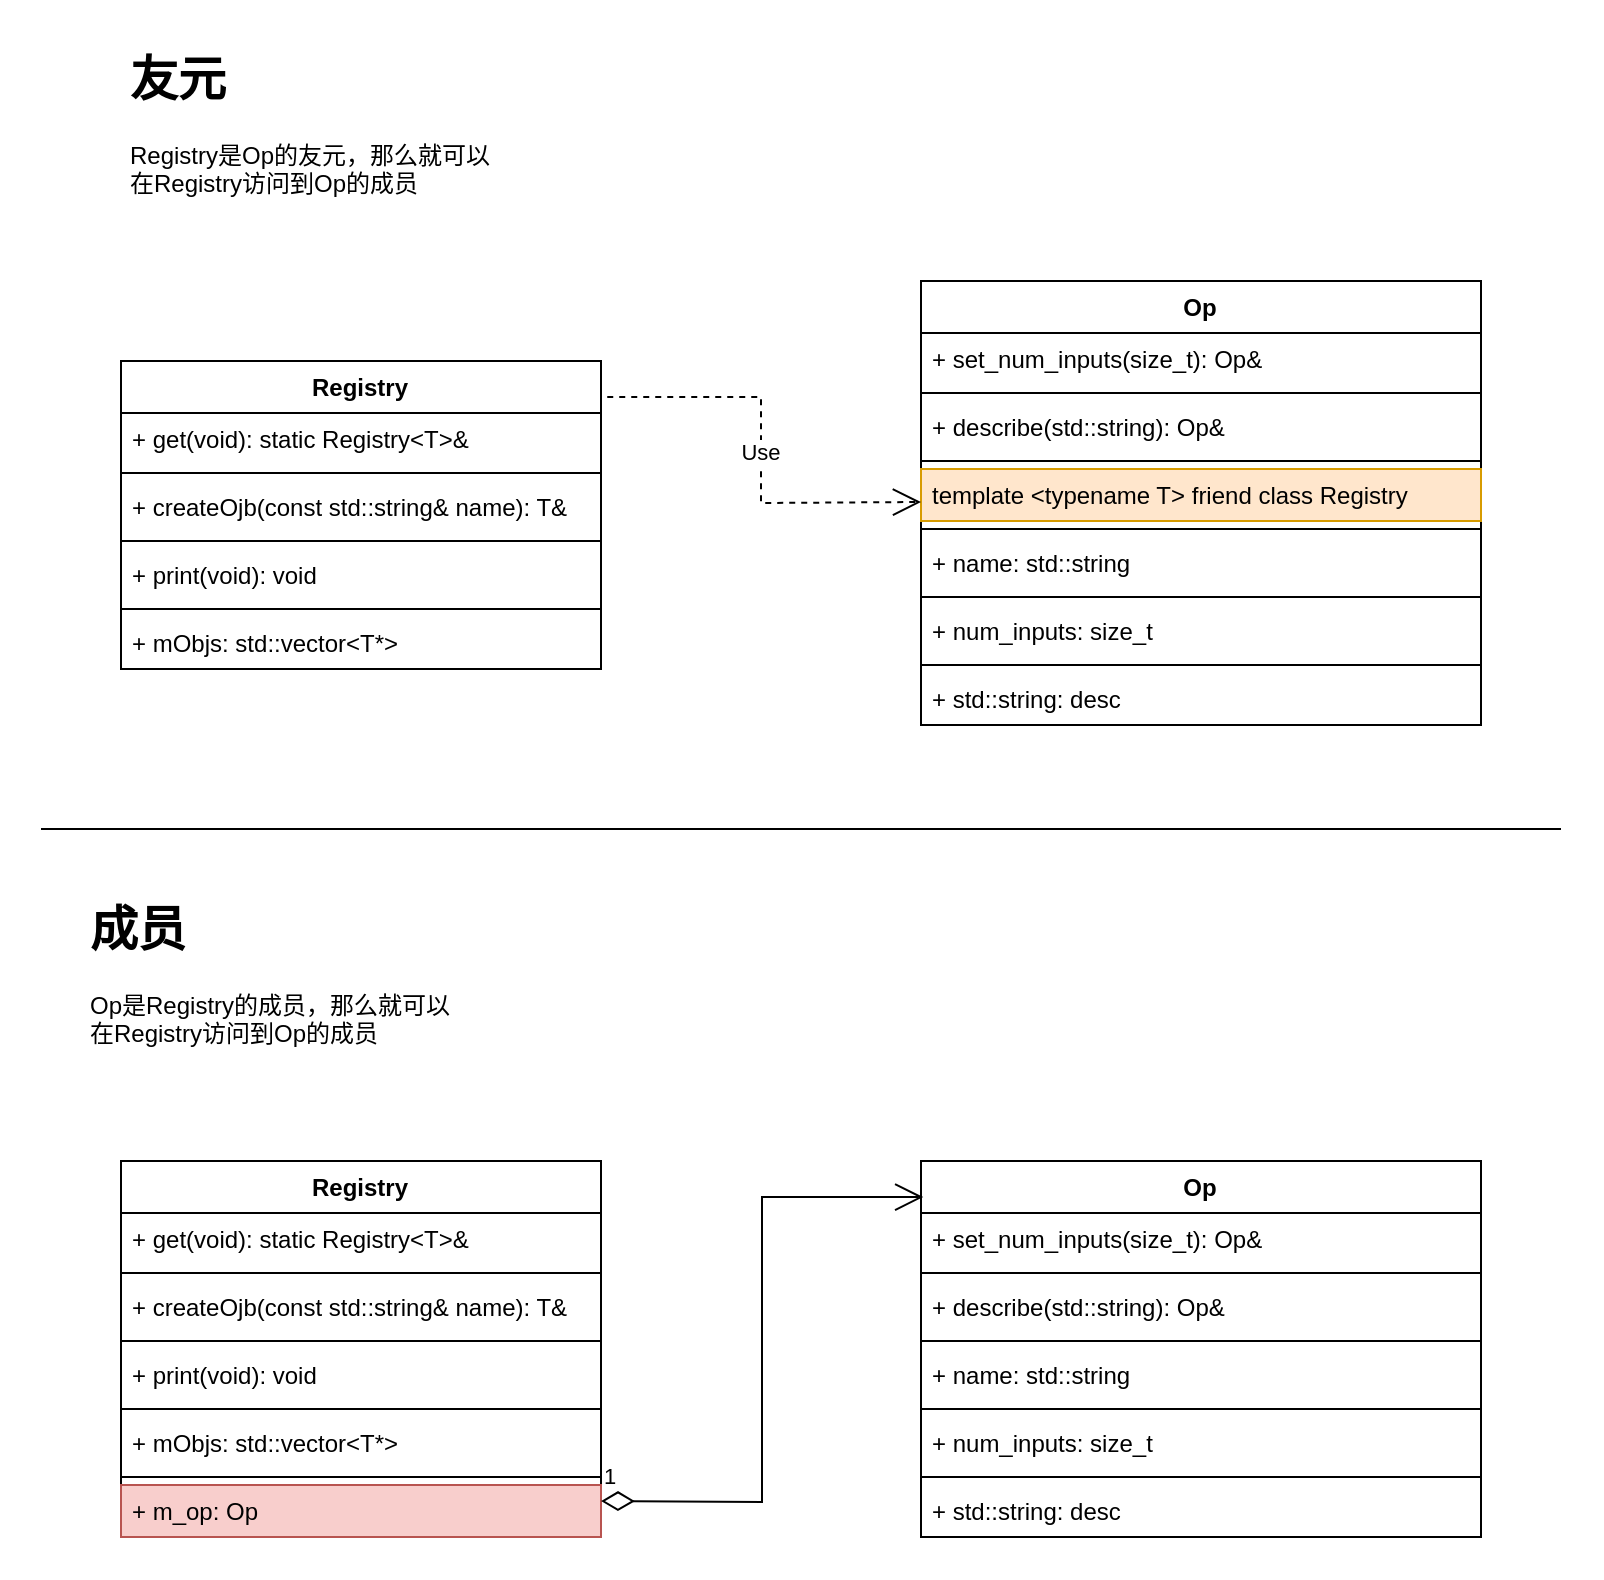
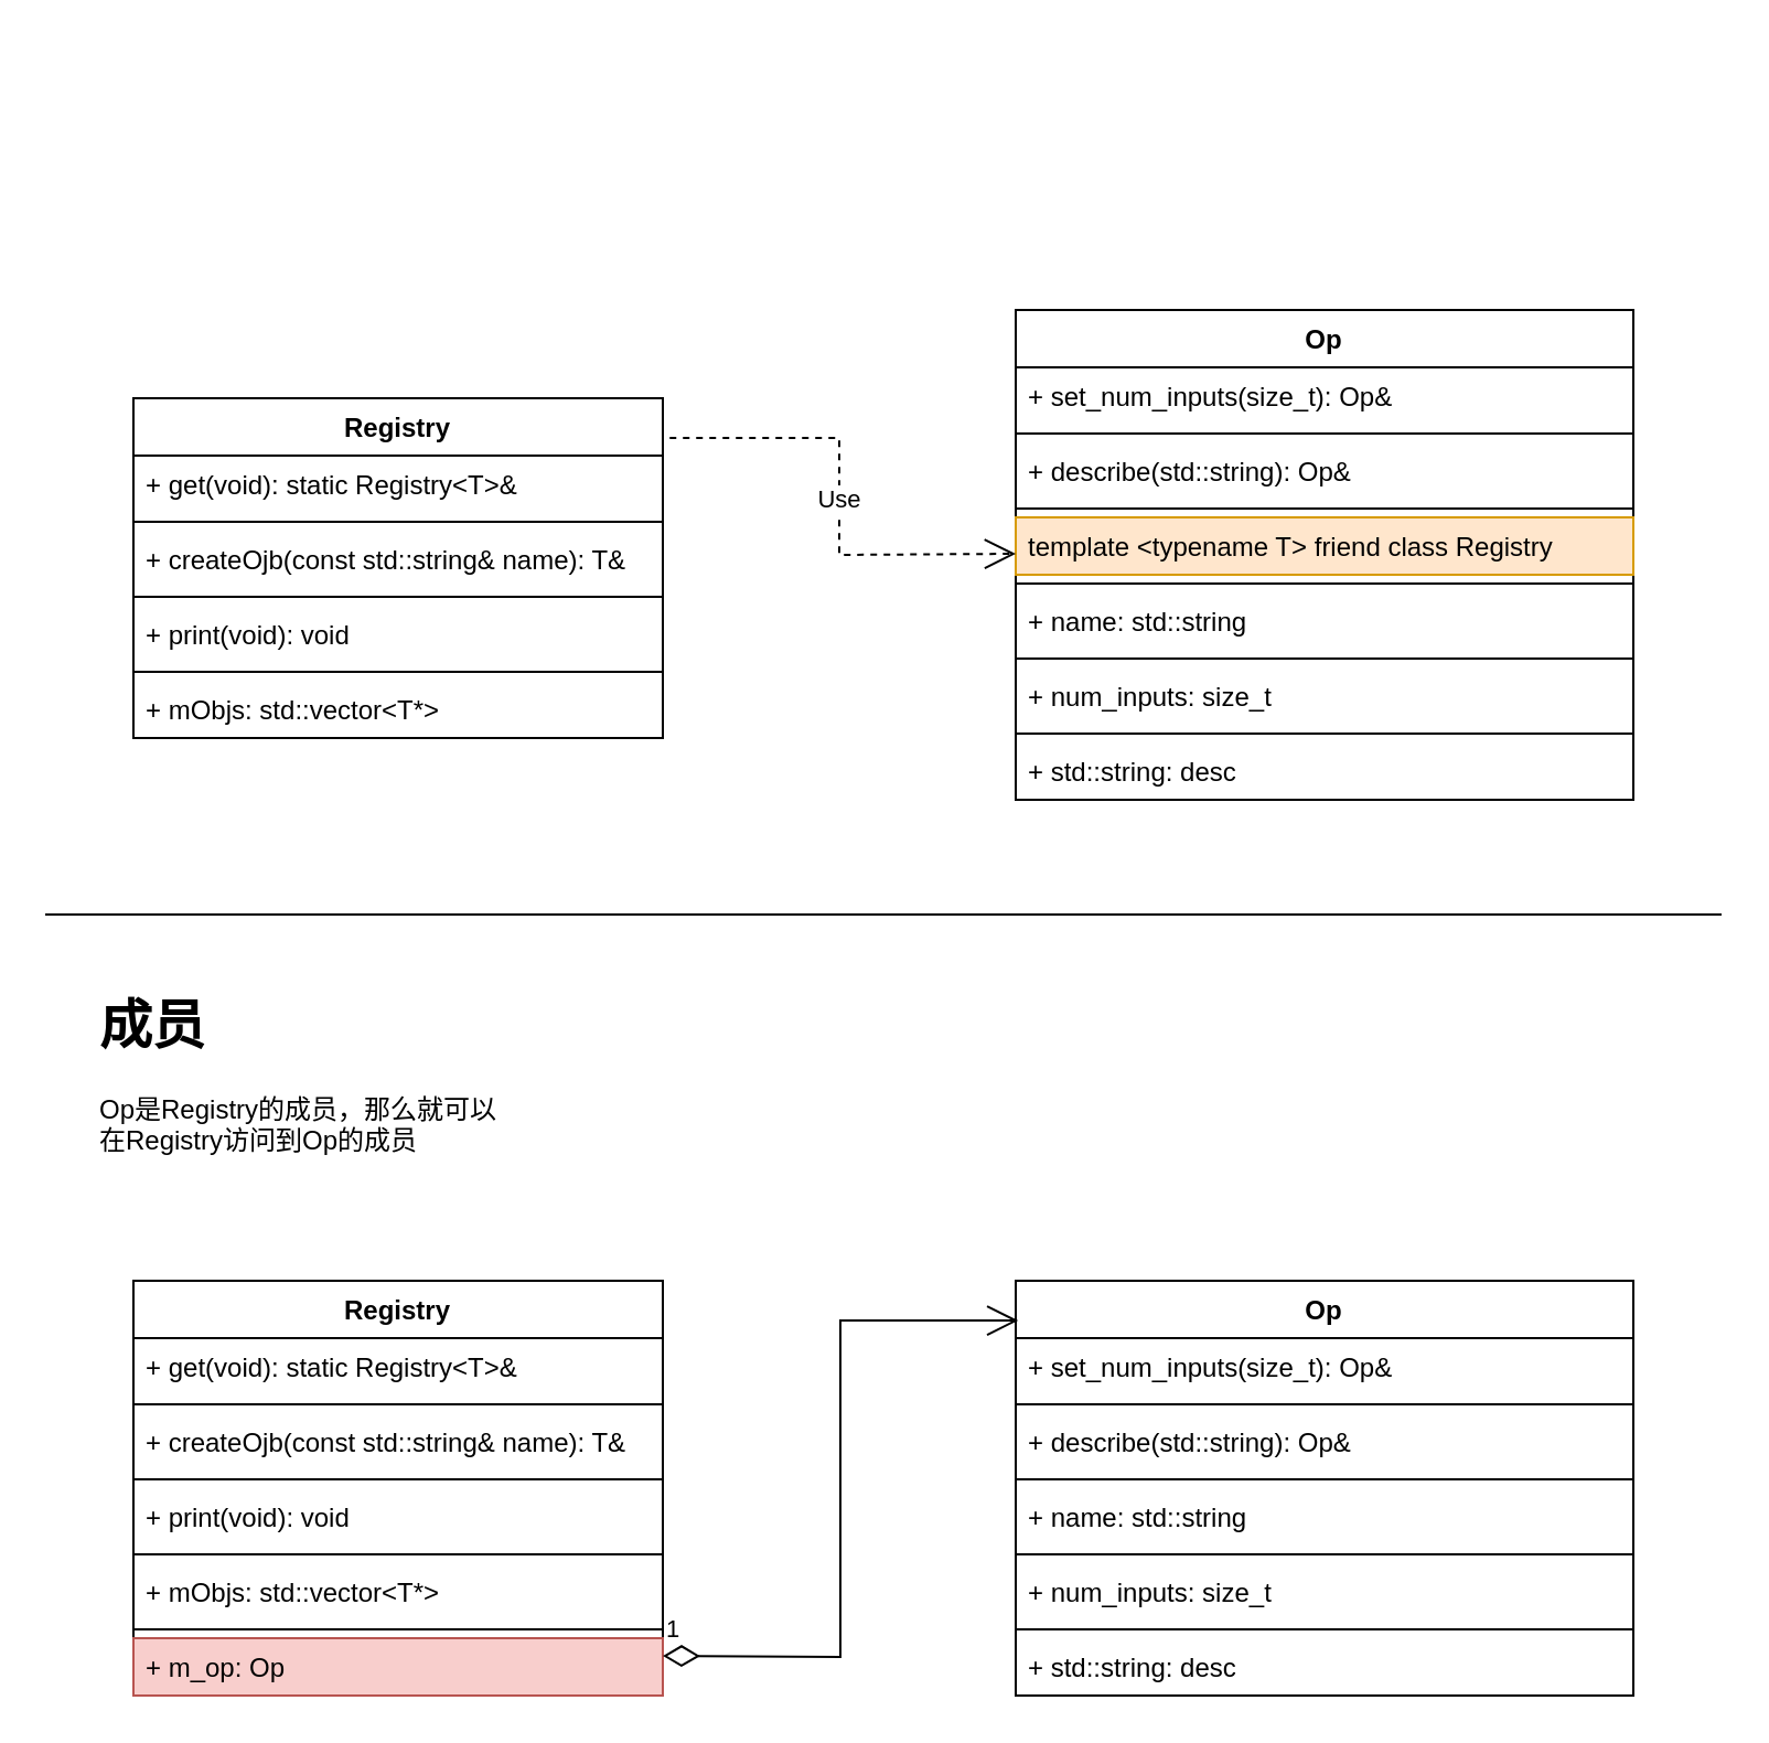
  <mxCell id="0" />
  <mxCell id="1" parent="0" />
  <mxCell id="2" value="Registry" style="swimlane;fontStyle=1;align=center;verticalAlign=top;childLayout=stackLayout;horizontal=1;startSize=26;horizontalStack=0;resizeParent=1;resizeParentMax=0;resizeLast=0;collapsible=1;marginBottom=0;" vertex="1" parent="1"><mxGeometry x="60" y="180" width="240" height="154" as="geometry" /></mxCell>
  <mxCell id="3" value="+ get(void): static Registry&lt;T&gt;&amp;" style="text;strokeColor=none;fillColor=none;align=left;verticalAlign=top;spacingLeft=4;spacingRight=4;overflow=hidden;rotatable=0;points=[[0,0.5],[1,0.5]];portConstraint=eastwest;" vertex="1" parent="2"><mxGeometry y="26" width="240" height="26" as="geometry" /></mxCell>
  <mxCell id="4" value="" style="line;strokeWidth=1;fillColor=none;align=left;verticalAlign=middle;spacingTop=-1;spacingLeft=3;spacingRight=3;rotatable=0;labelPosition=right;points=[];portConstraint=eastwest;" vertex="1" parent="2"><mxGeometry y="52" width="240" height="8" as="geometry" /></mxCell>
  <mxCell id="5" value="+ createOjb(const std::string&amp; name): T&amp;" style="text;strokeColor=none;fillColor=none;align=left;verticalAlign=top;spacingLeft=4;spacingRight=4;overflow=hidden;rotatable=0;points=[[0,0.5],[1,0.5]];portConstraint=eastwest;" vertex="1" parent="2"><mxGeometry y="60" width="240" height="26" as="geometry" /></mxCell>
  <mxCell id="6" value="" style="line;strokeWidth=1;fillColor=none;align=left;verticalAlign=middle;spacingTop=-1;spacingLeft=3;spacingRight=3;rotatable=0;labelPosition=right;points=[];portConstraint=eastwest;" vertex="1" parent="2"><mxGeometry y="86" width="240" height="8" as="geometry" /></mxCell>
  <mxCell id="7" value="+ print(void): void" style="text;strokeColor=none;fillColor=none;align=left;verticalAlign=top;spacingLeft=4;spacingRight=4;overflow=hidden;rotatable=0;points=[[0,0.5],[1,0.5]];portConstraint=eastwest;" vertex="1" parent="2"><mxGeometry y="94" width="240" height="26" as="geometry" /></mxCell>
  <mxCell id="8" value="" style="line;strokeWidth=1;fillColor=none;align=left;verticalAlign=middle;spacingTop=-1;spacingLeft=3;spacingRight=3;rotatable=0;labelPosition=right;points=[];portConstraint=eastwest;" vertex="1" parent="2"><mxGeometry y="120" width="240" height="8" as="geometry" /></mxCell>
  <mxCell id="9" value="+ mObjs: std::vector&lt;T*&gt;" style="text;strokeColor=none;fillColor=none;align=left;verticalAlign=top;spacingLeft=4;spacingRight=4;overflow=hidden;rotatable=0;points=[[0,0.5],[1,0.5]];portConstraint=eastwest;" vertex="1" parent="2"><mxGeometry y="128" width="240" height="26" as="geometry" /></mxCell>
  <mxCell id="10" value="Op" style="swimlane;fontStyle=1;align=center;verticalAlign=top;childLayout=stackLayout;horizontal=1;startSize=26;horizontalStack=0;resizeParent=1;resizeParentMax=0;resizeLast=0;collapsible=1;marginBottom=0;" vertex="1" parent="1"><mxGeometry x="460" y="140" width="280" height="222" as="geometry" /></mxCell>
  <mxCell id="11" value="+ set_num_inputs(size_t): Op&amp;" style="text;strokeColor=none;fillColor=none;align=left;verticalAlign=top;spacingLeft=4;spacingRight=4;overflow=hidden;rotatable=0;points=[[0,0.5],[1,0.5]];portConstraint=eastwest;" vertex="1" parent="10"><mxGeometry y="26" width="280" height="26" as="geometry" /></mxCell>
  <mxCell id="12" value="" style="line;strokeWidth=1;fillColor=none;align=left;verticalAlign=middle;spacingTop=-1;spacingLeft=3;spacingRight=3;rotatable=0;labelPosition=right;points=[];portConstraint=eastwest;" vertex="1" parent="10"><mxGeometry y="52" width="280" height="8" as="geometry" /></mxCell>
  <mxCell id="13" value="+ describe(std::string): Op&amp;" style="text;strokeColor=none;fillColor=none;align=left;verticalAlign=top;spacingLeft=4;spacingRight=4;overflow=hidden;rotatable=0;points=[[0,0.5],[1,0.5]];portConstraint=eastwest;" vertex="1" parent="10"><mxGeometry y="60" width="280" height="26" as="geometry" /></mxCell>
  <mxCell id="14" value="" style="line;strokeWidth=1;fillColor=none;align=left;verticalAlign=middle;spacingTop=-1;spacingLeft=3;spacingRight=3;rotatable=0;labelPosition=right;points=[];portConstraint=eastwest;" vertex="1" parent="10"><mxGeometry y="86" width="280" height="8" as="geometry" /></mxCell>
  <mxCell id="15" value="template &lt;typename T&gt; friend class Registry" style="text;strokeColor=#d79b00;fillColor=#ffe6cc;align=left;verticalAlign=top;spacingLeft=4;spacingRight=4;overflow=hidden;rotatable=0;points=[[0,0.5],[1,0.5]];portConstraint=eastwest;" vertex="1" parent="10"><mxGeometry y="94" width="280" height="26" as="geometry" /></mxCell>
  <mxCell id="16" value="" style="line;strokeWidth=1;fillColor=none;align=left;verticalAlign=middle;spacingTop=-1;spacingLeft=3;spacingRight=3;rotatable=0;labelPosition=right;points=[];portConstraint=eastwest;" vertex="1" parent="10"><mxGeometry y="120" width="280" height="8" as="geometry" /></mxCell>
  <mxCell id="17" value="+ name: std::string" style="text;strokeColor=none;fillColor=none;align=left;verticalAlign=top;spacingLeft=4;spacingRight=4;overflow=hidden;rotatable=0;points=[[0,0.5],[1,0.5]];portConstraint=eastwest;" vertex="1" parent="10"><mxGeometry y="128" width="280" height="26" as="geometry" /></mxCell>
  <mxCell id="18" value="" style="line;strokeWidth=1;fillColor=none;align=left;verticalAlign=middle;spacingTop=-1;spacingLeft=3;spacingRight=3;rotatable=0;labelPosition=right;points=[];portConstraint=eastwest;" vertex="1" parent="10"><mxGeometry y="154" width="280" height="8" as="geometry" /></mxCell>
  <mxCell id="19" value="+ num_inputs: size_t" style="text;strokeColor=none;fillColor=none;align=left;verticalAlign=top;spacingLeft=4;spacingRight=4;overflow=hidden;rotatable=0;points=[[0,0.5],[1,0.5]];portConstraint=eastwest;" vertex="1" parent="10"><mxGeometry y="162" width="280" height="26" as="geometry" /></mxCell>
  <mxCell id="20" value="" style="line;strokeWidth=1;fillColor=none;align=left;verticalAlign=middle;spacingTop=-1;spacingLeft=3;spacingRight=3;rotatable=0;labelPosition=right;points=[];portConstraint=eastwest;" vertex="1" parent="10"><mxGeometry y="188" width="280" height="8" as="geometry" /></mxCell>
  <mxCell id="21" value="+ std::string: desc" style="text;strokeColor=none;fillColor=none;align=left;verticalAlign=top;spacingLeft=4;spacingRight=4;overflow=hidden;rotatable=0;points=[[0,0.5],[1,0.5]];portConstraint=eastwest;" vertex="1" parent="10"><mxGeometry y="196" width="280" height="26" as="geometry" /></mxCell>
  <mxCell id="22" value="Use" style="endArrow=open;endSize=12;dashed=1;html=1;rounded=0;exitX=1.013;exitY=0.117;exitDx=0;exitDy=0;exitPerimeter=0;" edge="1" parent="1" source="2"><mxGeometry width="160" relative="1" as="geometry"><mxPoint x="340" y="251" as="sourcePoint" /><mxPoint x="460" y="250.5" as="targetPoint" /><Array as="points"><mxPoint x="380" y="198" /><mxPoint x="380" y="251" /></Array></mxGeometry></mxCell>
- <mxCell id="23" value="&lt;h1&gt;友元&lt;/h1&gt;&lt;p&gt;Registry是Op的友元，那么就可以在Registry访问到Op的成员&lt;/p&gt;" style="text;html=1;strokeColor=none;fillColor=none;spacing=5;spacingTop=-20;whiteSpace=wrap;overflow=hidden;rounded=0;" vertex="1" parent="1"><mxGeometry x="60" y="20" width="190" height="120" as="geometry" /></mxCell>
  <mxCell id="24" value="Registry" style="swimlane;fontStyle=1;align=center;verticalAlign=top;childLayout=stackLayout;horizontal=1;startSize=26;horizontalStack=0;resizeParent=1;resizeParentMax=0;resizeLast=0;collapsible=1;marginBottom=0;" vertex="1" parent="1"><mxGeometry x="60" y="580" width="240" height="188" as="geometry" /></mxCell>
  <mxCell id="25" value="+ get(void): static Registry&lt;T&gt;&amp;" style="text;strokeColor=none;fillColor=none;align=left;verticalAlign=top;spacingLeft=4;spacingRight=4;overflow=hidden;rotatable=0;points=[[0,0.5],[1,0.5]];portConstraint=eastwest;" vertex="1" parent="24"><mxGeometry y="26" width="240" height="26" as="geometry" /></mxCell>
  <mxCell id="26" value="" style="line;strokeWidth=1;fillColor=none;align=left;verticalAlign=middle;spacingTop=-1;spacingLeft=3;spacingRight=3;rotatable=0;labelPosition=right;points=[];portConstraint=eastwest;" vertex="1" parent="24"><mxGeometry y="52" width="240" height="8" as="geometry" /></mxCell>
  <mxCell id="27" value="+ createOjb(const std::string&amp; name): T&amp;" style="text;strokeColor=none;fillColor=none;align=left;verticalAlign=top;spacingLeft=4;spacingRight=4;overflow=hidden;rotatable=0;points=[[0,0.5],[1,0.5]];portConstraint=eastwest;" vertex="1" parent="24"><mxGeometry y="60" width="240" height="26" as="geometry" /></mxCell>
  <mxCell id="28" value="" style="line;strokeWidth=1;fillColor=none;align=left;verticalAlign=middle;spacingTop=-1;spacingLeft=3;spacingRight=3;rotatable=0;labelPosition=right;points=[];portConstraint=eastwest;" vertex="1" parent="24"><mxGeometry y="86" width="240" height="8" as="geometry" /></mxCell>
  <mxCell id="29" value="+ print(void): void" style="text;strokeColor=none;fillColor=none;align=left;verticalAlign=top;spacingLeft=4;spacingRight=4;overflow=hidden;rotatable=0;points=[[0,0.5],[1,0.5]];portConstraint=eastwest;" vertex="1" parent="24"><mxGeometry y="94" width="240" height="26" as="geometry" /></mxCell>
  <mxCell id="30" value="" style="line;strokeWidth=1;fillColor=none;align=left;verticalAlign=middle;spacingTop=-1;spacingLeft=3;spacingRight=3;rotatable=0;labelPosition=right;points=[];portConstraint=eastwest;" vertex="1" parent="24"><mxGeometry y="120" width="240" height="8" as="geometry" /></mxCell>
  <mxCell id="31" value="+ mObjs: std::vector&lt;T*&gt;" style="text;strokeColor=none;fillColor=none;align=left;verticalAlign=top;spacingLeft=4;spacingRight=4;overflow=hidden;rotatable=0;points=[[0,0.5],[1,0.5]];portConstraint=eastwest;" vertex="1" parent="24"><mxGeometry y="128" width="240" height="26" as="geometry" /></mxCell>
  <mxCell id="32" value="" style="line;strokeWidth=1;fillColor=none;align=left;verticalAlign=middle;spacingTop=-1;spacingLeft=3;spacingRight=3;rotatable=0;labelPosition=right;points=[];portConstraint=eastwest;" vertex="1" parent="24"><mxGeometry y="154" width="240" height="8" as="geometry" /></mxCell>
  <mxCell id="33" value="+ m_op: Op" style="text;strokeColor=#b85450;fillColor=#f8cecc;align=left;verticalAlign=top;spacingLeft=4;spacingRight=4;overflow=hidden;rotatable=0;points=[[0,0.5],[1,0.5]];portConstraint=eastwest;" vertex="1" parent="24"><mxGeometry y="162" width="240" height="26" as="geometry" /></mxCell>
  <mxCell id="34" value="Op" style="swimlane;fontStyle=1;align=center;verticalAlign=top;childLayout=stackLayout;horizontal=1;startSize=26;horizontalStack=0;resizeParent=1;resizeParentMax=0;resizeLast=0;collapsible=1;marginBottom=0;" vertex="1" parent="1"><mxGeometry x="460" y="580" width="280" height="188" as="geometry" /></mxCell>
  <mxCell id="35" value="+ set_num_inputs(size_t): Op&amp;" style="text;strokeColor=none;fillColor=none;align=left;verticalAlign=top;spacingLeft=4;spacingRight=4;overflow=hidden;rotatable=0;points=[[0,0.5],[1,0.5]];portConstraint=eastwest;" vertex="1" parent="34"><mxGeometry y="26" width="280" height="26" as="geometry" /></mxCell>
  <mxCell id="36" value="" style="line;strokeWidth=1;fillColor=none;align=left;verticalAlign=middle;spacingTop=-1;spacingLeft=3;spacingRight=3;rotatable=0;labelPosition=right;points=[];portConstraint=eastwest;" vertex="1" parent="34"><mxGeometry y="52" width="280" height="8" as="geometry" /></mxCell>
  <mxCell id="37" value="+ describe(std::string): Op&amp;" style="text;strokeColor=none;fillColor=none;align=left;verticalAlign=top;spacingLeft=4;spacingRight=4;overflow=hidden;rotatable=0;points=[[0,0.5],[1,0.5]];portConstraint=eastwest;" vertex="1" parent="34"><mxGeometry y="60" width="280" height="26" as="geometry" /></mxCell>
  <mxCell id="38" value="" style="line;strokeWidth=1;fillColor=none;align=left;verticalAlign=middle;spacingTop=-1;spacingLeft=3;spacingRight=3;rotatable=0;labelPosition=right;points=[];portConstraint=eastwest;" vertex="1" parent="34"><mxGeometry y="86" width="280" height="8" as="geometry" /></mxCell>
  <mxCell id="39" value="+ name: std::string" style="text;strokeColor=none;fillColor=none;align=left;verticalAlign=top;spacingLeft=4;spacingRight=4;overflow=hidden;rotatable=0;points=[[0,0.5],[1,0.5]];portConstraint=eastwest;" vertex="1" parent="34"><mxGeometry y="94" width="280" height="26" as="geometry" /></mxCell>
  <mxCell id="40" value="" style="line;strokeWidth=1;fillColor=none;align=left;verticalAlign=middle;spacingTop=-1;spacingLeft=3;spacingRight=3;rotatable=0;labelPosition=right;points=[];portConstraint=eastwest;" vertex="1" parent="34"><mxGeometry y="120" width="280" height="8" as="geometry" /></mxCell>
  <mxCell id="41" value="+ num_inputs: size_t" style="text;strokeColor=none;fillColor=none;align=left;verticalAlign=top;spacingLeft=4;spacingRight=4;overflow=hidden;rotatable=0;points=[[0,0.5],[1,0.5]];portConstraint=eastwest;" vertex="1" parent="34"><mxGeometry y="128" width="280" height="26" as="geometry" /></mxCell>
  <mxCell id="42" value="" style="line;strokeWidth=1;fillColor=none;align=left;verticalAlign=middle;spacingTop=-1;spacingLeft=3;spacingRight=3;rotatable=0;labelPosition=right;points=[];portConstraint=eastwest;" vertex="1" parent="34"><mxGeometry y="154" width="280" height="8" as="geometry" /></mxCell>
  <mxCell id="43" value="+ std::string: desc" style="text;strokeColor=none;fillColor=none;align=left;verticalAlign=top;spacingLeft=4;spacingRight=4;overflow=hidden;rotatable=0;points=[[0,0.5],[1,0.5]];portConstraint=eastwest;" vertex="1" parent="34"><mxGeometry y="162" width="280" height="26" as="geometry" /></mxCell>
  <mxCell id="44" value="&lt;h1&gt;成员&lt;/h1&gt;&lt;p&gt;Op是Registry的成员，那么就可以在Registry访问到Op的成员&lt;/p&gt;" style="text;html=1;strokeColor=none;fillColor=none;spacing=5;spacingTop=-20;whiteSpace=wrap;overflow=hidden;rounded=0;" vertex="1" parent="1"><mxGeometry x="40" y="445" width="190" height="120" as="geometry" /></mxCell>
  <mxCell id="45" value="1" style="endArrow=open;html=1;endSize=12;startArrow=diamondThin;startSize=14;startFill=0;edgeStyle=orthogonalEdgeStyle;align=left;verticalAlign=bottom;rounded=0;entryX=0.004;entryY=0.096;entryDx=0;entryDy=0;entryPerimeter=0;" edge="1" parent="1" target="34"><mxGeometry x="-1" y="3" relative="1" as="geometry"><mxPoint x="300" y="750" as="sourcePoint" /><mxPoint x="460" y="750" as="targetPoint" /></mxGeometry></mxCell>
  <mxCell id="46" value="" style="line;strokeWidth=1;fillColor=none;align=left;verticalAlign=middle;spacingTop=-1;spacingLeft=3;spacingRight=3;rotatable=0;labelPosition=right;points=[];portConstraint=eastwest;" vertex="1" parent="1"><mxGeometry y="410" width="760" height="8" as="geometry" x="20" /></mxCell>
